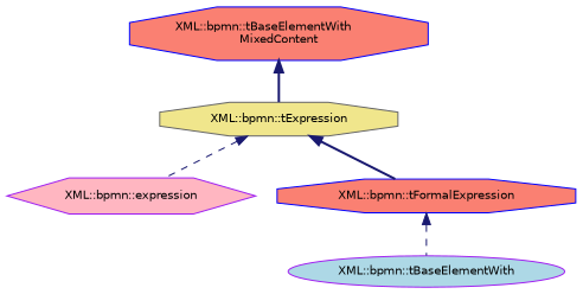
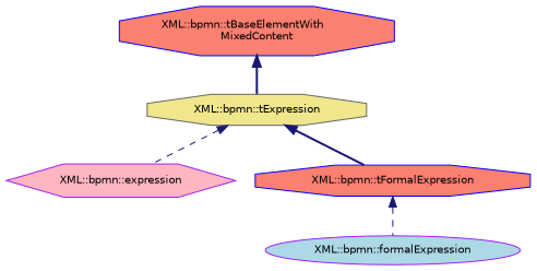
  digraph {
    node [color=purple fillcolor=salmon fontname=Helvetica fontsize=10 shape=octagon style=filled]
    edge [color=midnightblue dir=back fontname=Helvetica fontsize=10 labelfontname=Helvetica labelfontsize=10 style=dashed]
    n1 [color=gray40 fillcolor=khaki fontcolor=black height=0.2 label="XML::bpmn::tExpression" width=0.4]
    n2 [fillcolor=lightpink height=0.2 label="XML::bpmn::expression" shape=hexagon width=0.4]
    n3 [color=blue height=0.2 label="XML::bpmn::tFormalExpression" width=0.4]
-   n4 [fillcolor=lightblue height=0.2 label="XML::bpmn::tBaseElementWith" shape=ellipse width=0.4]
+   n4 [fillcolor=lightblue height=0.2 label="XML::bpmn::formalExpression" shape=ellipse width=0.4]
    n5 [color=blue height=0.2 label="XML::bpmn::tBaseElementWith\lMixedContent" width=0.4]
    n1 -> n2
    n1 -> n3 [style=bold]
    n3 -> n4
    n5 -> n1 [style=bold]
  }
